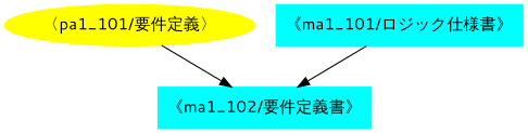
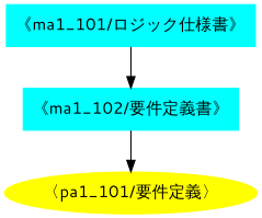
  digraph {
    node [color=cyan fontname="MS UI Gothic" shape=box style=filled]
    n1 [color=yellow label="〈pa1_101/要件定義〉" shape=oval]
    n2 [label="《ma1_102/要件定義書》"]
    n3 [label="《ma1_101/ロジック仕様書》"]
-   n1 -> n2
+   n2 -> n1
    n3 -> n2
  }
